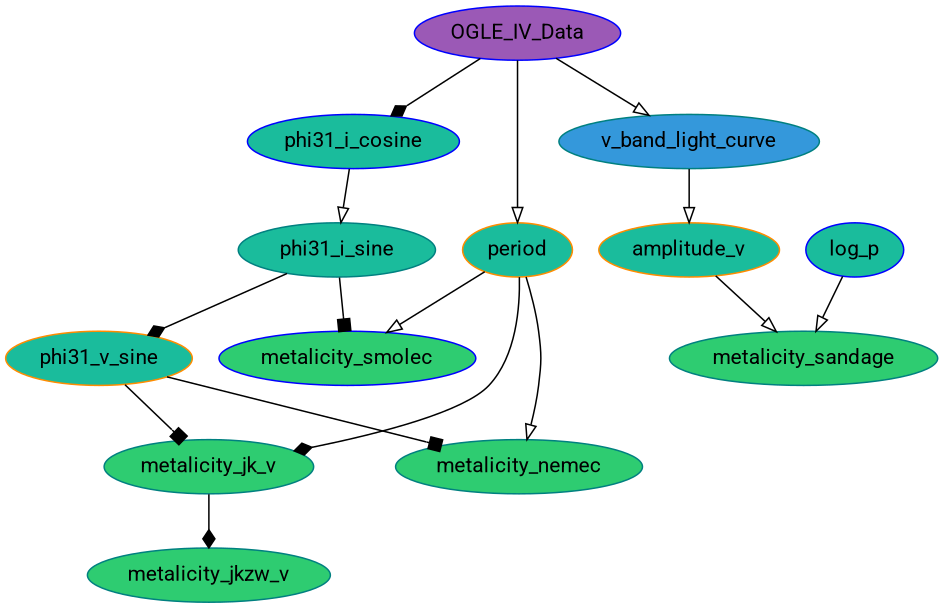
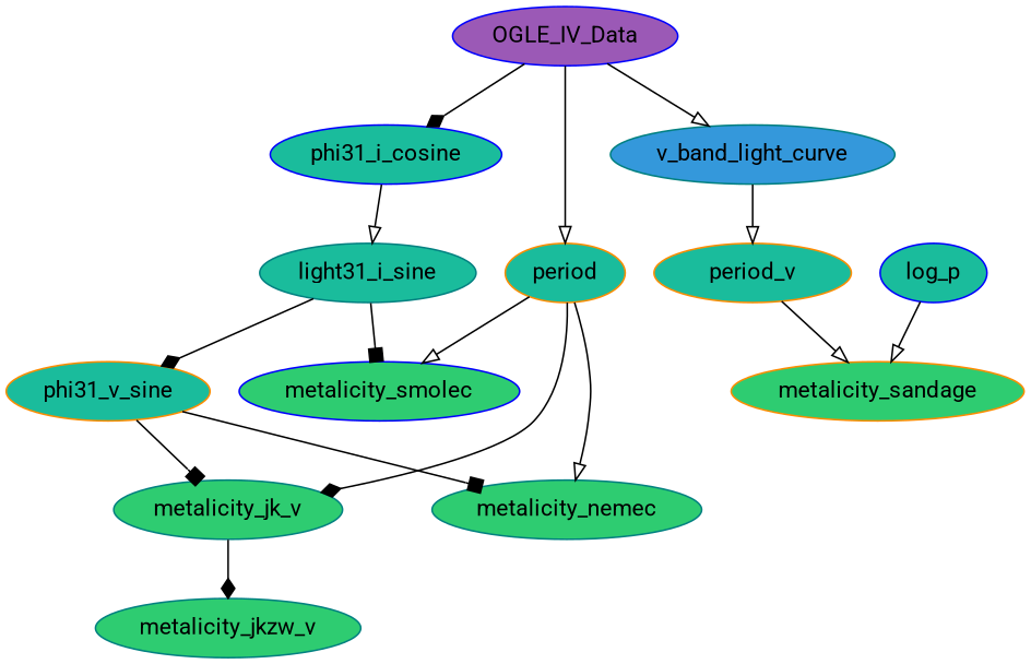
  digraph {
    fontname=Roboto
    node [color=teal fillcolor="#1abc9c" fontname=Roboto style=filled]
    edge [arrowhead=onormal fontname=Roboto]
    OGLE_IV_Data [color=blue fillcolor="#9b59b6"]
    period [color=darkorange]
    phi31_i_cosine [color=blue]
    v_band_light_curve [fillcolor="#3498db"]
    metalicity_jk_v [fillcolor="#2ecc71"]
    metalicity_smolec [color=blue fillcolor="#2ecc71"]
    metalicity_nemec [fillcolor="#2ecc71"]
-   phi31_i_sine
-   amplitude_v [color=darkorange]
+   phi31_i_sine [label=light31_i_sine]
+   amplitude_v [color=darkorange label=period_v]
    log_p [color=blue]
-   metalicity_sandage [fillcolor="#2ecc71"]
+   metalicity_sandage [color=darkorange fillcolor="#2ecc71"]
    metalicity_jkzw_v [fillcolor="#2ecc71"]
    phi31_v_sine [color=darkorange]
    OGLE_IV_Data -> period
    OGLE_IV_Data -> phi31_i_cosine [arrowhead=diamond]
    OGLE_IV_Data -> v_band_light_curve
    period -> metalicity_jk_v [arrowhead=diamond]
    period -> metalicity_smolec
    period -> metalicity_nemec
    phi31_i_cosine -> phi31_i_sine
    v_band_light_curve -> amplitude_v
    metalicity_jk_v -> metalicity_jkzw_v [arrowhead=diamond]
    phi31_i_sine -> metalicity_smolec [arrowhead=box]
    phi31_i_sine -> phi31_v_sine [arrowhead=diamond]
    amplitude_v -> metalicity_sandage
    log_p -> metalicity_sandage
    phi31_v_sine -> metalicity_jk_v [arrowhead=box]
    phi31_v_sine -> metalicity_nemec [arrowhead=box]
  }
